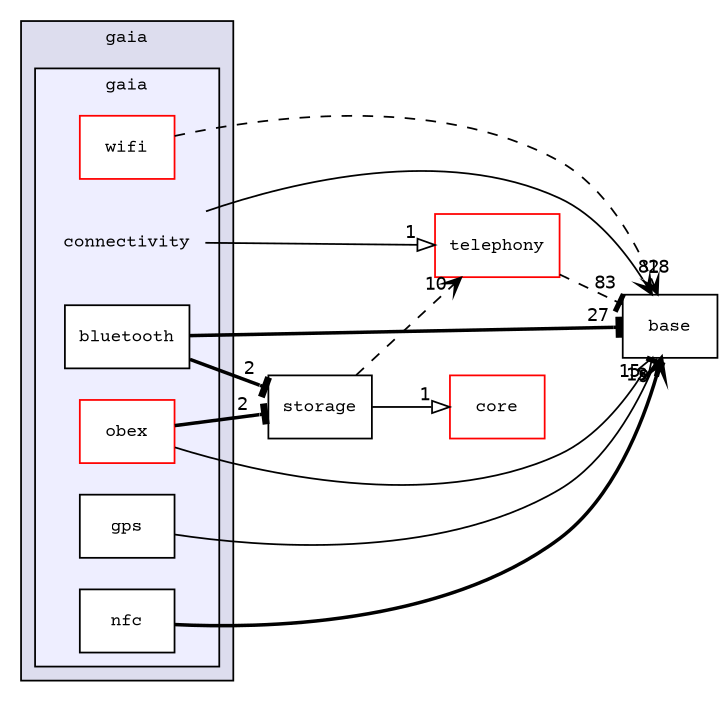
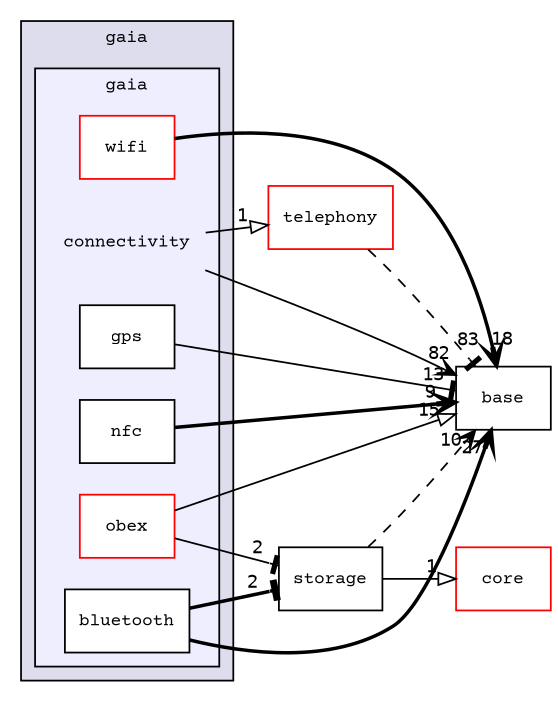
  digraph {
    compound=true
    fontname="Courier Prime"
    rankdir=LR
    node [fontname="Courier Prime" fontsize=10 shape=box color=red fillcolor=white style=filled]
    edge [arrowhead=vee fontname="Courier Prime" headlabel=1 labeldistance=1.5 labelfontname=Helvetica labelfontsize=10 style=solid]
    n1 [label=connectivity shape=plaintext color="" fillcolor="" style=""]
    n2 [color=black label=bluetooth]
    n3 [color=black label=gps]
    n4 [color=black label=nfc]
    n5 [label=obex]
    n6 [label=wifi]
    n7 [label=telephony]
    n8 [label=base color="" fillcolor="" style=""]
    n9 [label=storage color="" fillcolor="" style=""]
    n10 [label=core]
    subgraph cluster_1 {
      bgcolor="#ddddee"
      fontsize=10
      label=gaia
      pencolor=black
      subgraph cluster_2 {
        bgcolor="#eeeeff"
        fontsize=10
        label=gaia
        pencolor=black
        n1
        n2
        n3
        n4
        n5
        n6
      }
    }
    n1 -> n7 [arrowhead=onormal]
    n1 -> n8 [headlabel=82]
-   n2 -> n8 [arrowhead=tee headlabel=27 style=bold]
+   n2 -> n8 [headlabel=27 style=bold]
    n2 -> n9 [arrowhead=tee headlabel=2 style=bold]
    n3 -> n8 [arrowhead=tee headlabel=13]
    n4 -> n8 [headlabel=9 style=bold]
    n5 -> n8 [arrowhead=onormal headlabel=15]
-   n5 -> n9 [arrowhead=tee headlabel=2 style=bold]
-   n6 -> n8 [headlabel=18 style=dashed]
+   n5 -> n9 [arrowhead=tee headlabel=2]
+   n6 -> n8 [headlabel=18 style=bold]
    n7 -> n8 [arrowhead=tee headlabel=83 style=dashed]
-   n9 -> n7 [headlabel=10 style=dashed]
+   n9 -> n8 [headlabel=10 style=dashed]
    n9 -> n10 [arrowhead=onormal]
  }
